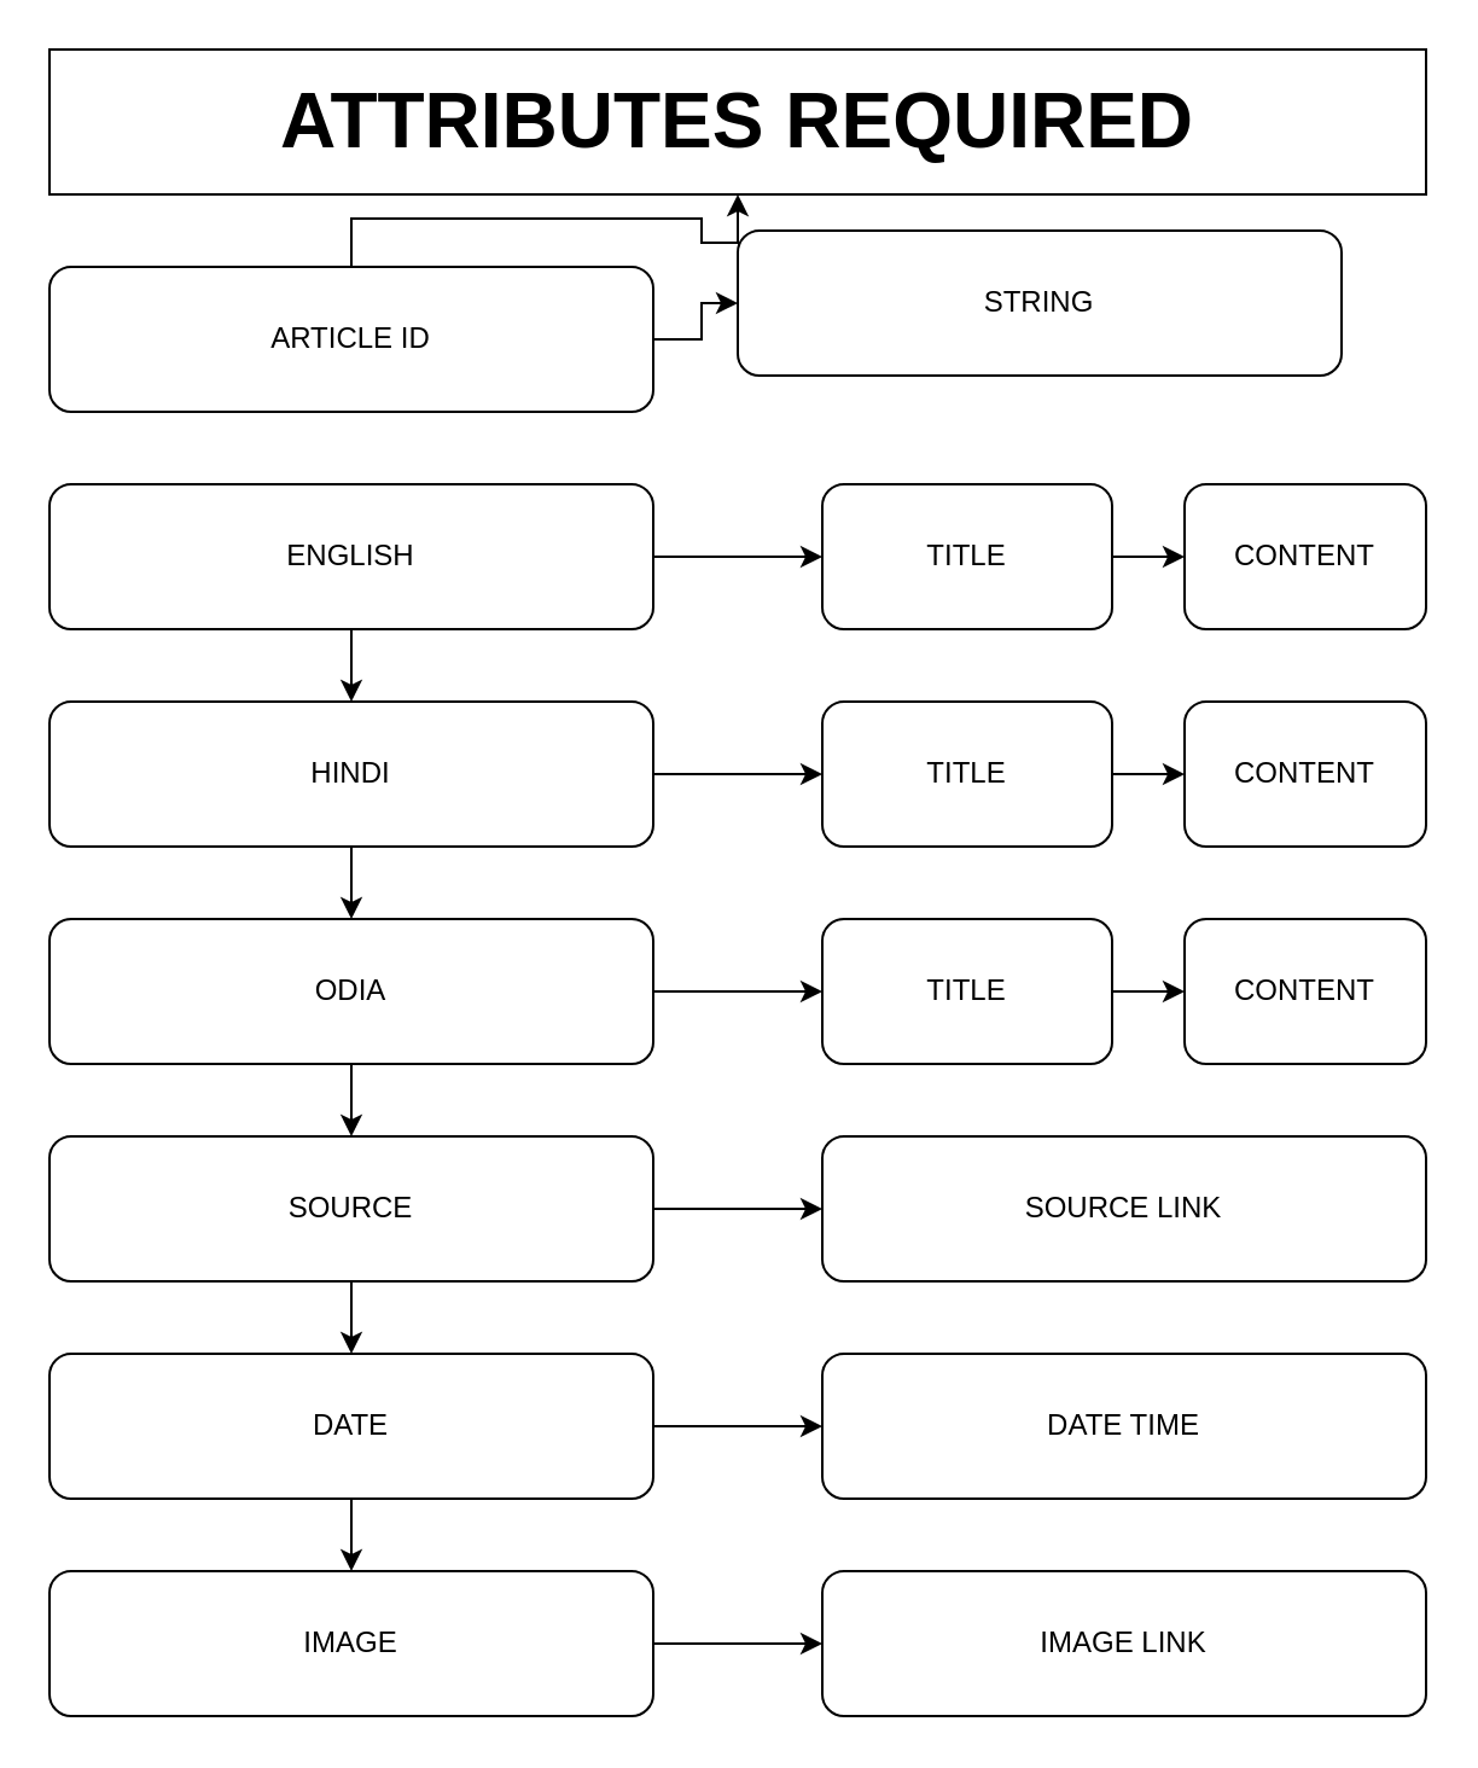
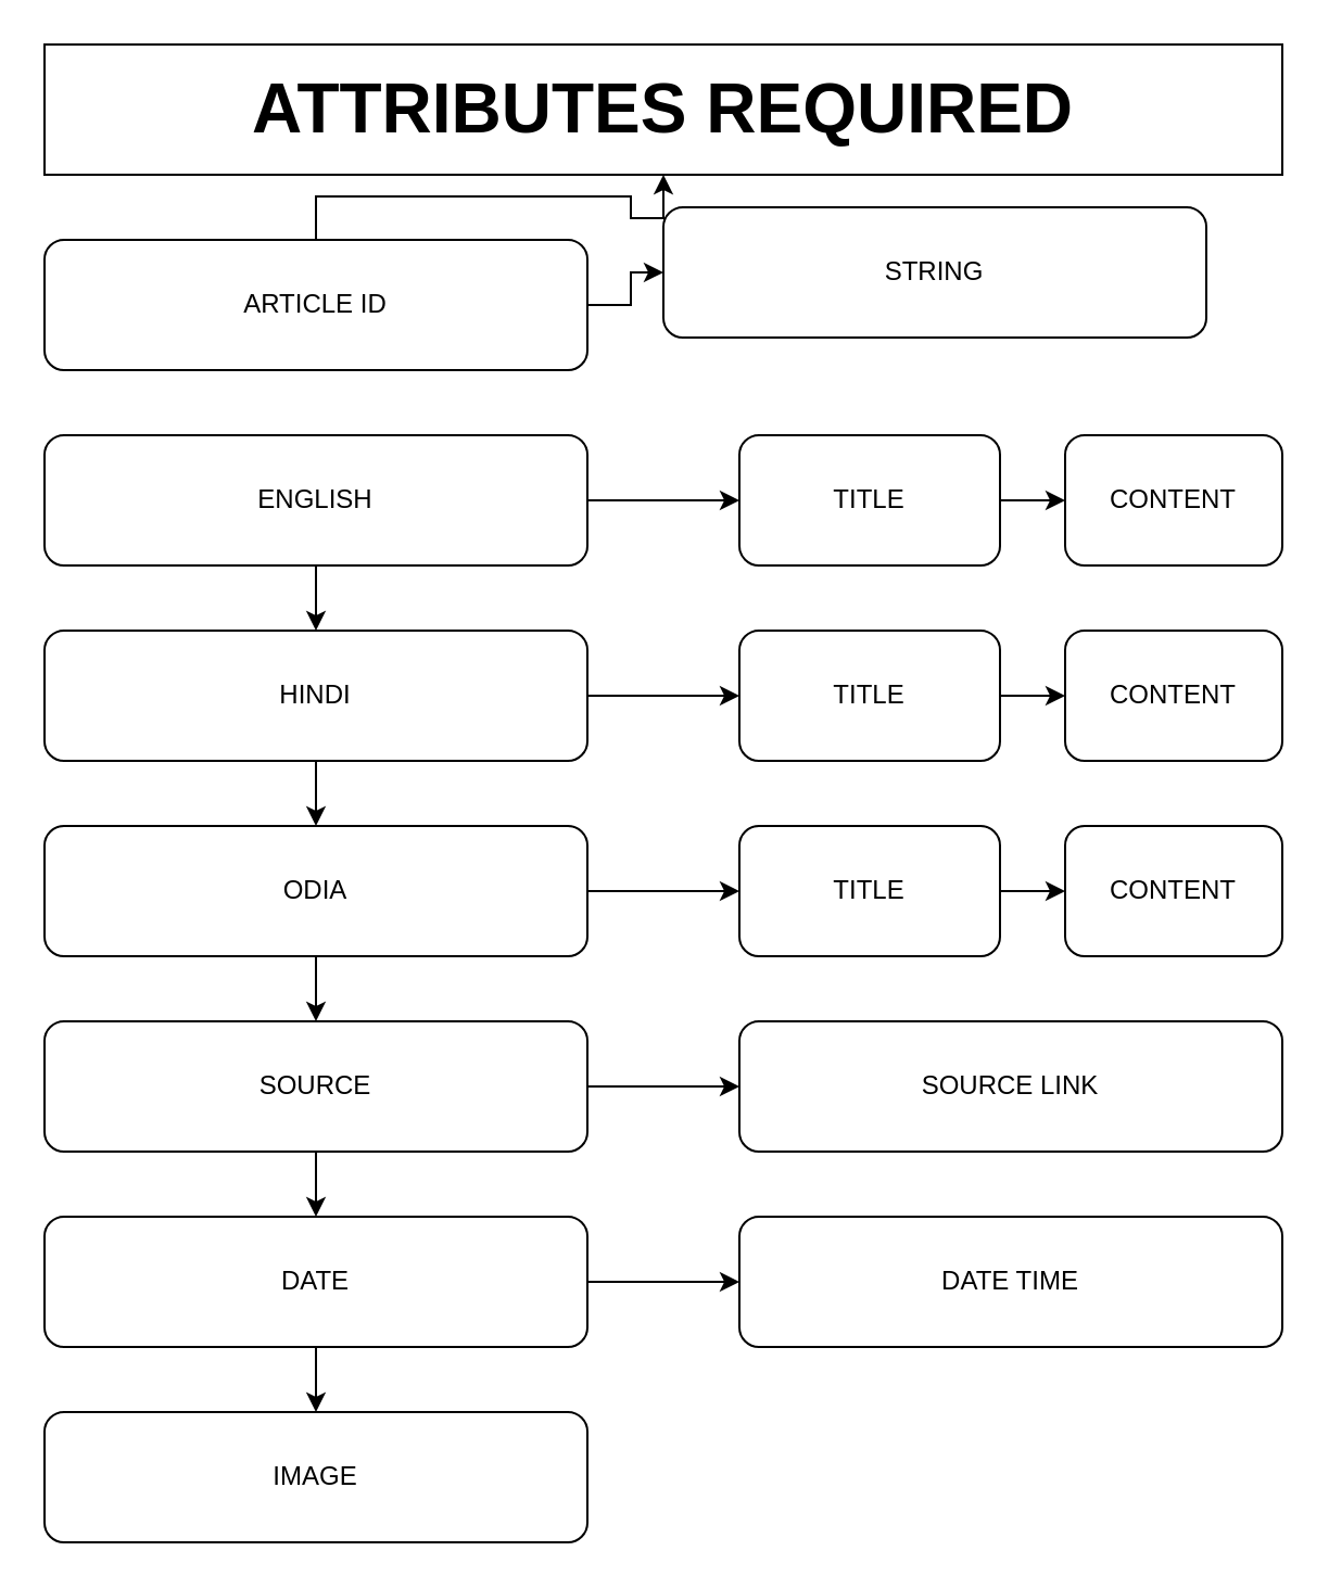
  <mxCell id="0" />
  <mxCell id="1" parent="0" />
  <mxCell id="2" value="&lt;b&gt;&lt;font style=&quot;font-size: 32px&quot;&gt;ATTRIBUTES REQUIRED&lt;/font&gt;&lt;/b&gt;" style="rounded=0;whiteSpace=wrap;html=1;" vertex="1" parent="1"><mxGeometry x="20" y="20" width="570" height="60" as="geometry" /></mxCell>
  <mxCell id="3" value="" style="edgeStyle=orthogonalEdgeStyle;rounded=0;orthogonalLoop=1;jettySize=auto;html=1;" edge="1" parent="1" source="5" target="6"><mxGeometry relative="1" as="geometry" /></mxCell>
  <mxCell id="4" value="" style="edgeStyle=orthogonalEdgeStyle;rounded=0;orthogonalLoop=1;jettySize=auto;html=1;" edge="1" parent="1" source="5" target="2"><mxGeometry relative="1" as="geometry" /></mxCell>
  <mxCell id="5" value="ARTICLE ID" style="rounded=1;whiteSpace=wrap;html=1;" vertex="1" parent="1"><mxGeometry x="20" y="110" width="250" height="60" as="geometry" /></mxCell>
  <mxCell id="6" value="STRING" style="rounded=1;whiteSpace=wrap;html=1;" vertex="1" parent="1"><mxGeometry x="305" y="95" width="250" height="60" as="geometry" /></mxCell>
  <mxCell id="7" value="" style="edgeStyle=orthogonalEdgeStyle;rounded=0;orthogonalLoop=1;jettySize=auto;html=1;" edge="1" parent="1" source="9" target="11"><mxGeometry relative="1" as="geometry" /></mxCell>
  <mxCell id="8" value="" style="edgeStyle=orthogonalEdgeStyle;rounded=0;orthogonalLoop=1;jettySize=auto;html=1;" edge="1" parent="1" source="9" target="15"><mxGeometry relative="1" as="geometry" /></mxCell>
  <mxCell id="9" value="ENGLISH" style="rounded=1;whiteSpace=wrap;html=1;" vertex="1" parent="1"><mxGeometry x="20" y="200" width="250" height="60" as="geometry" /></mxCell>
  <mxCell id="10" value="" style="edgeStyle=orthogonalEdgeStyle;rounded=0;orthogonalLoop=1;jettySize=auto;html=1;" edge="1" parent="1" source="11" target="12"><mxGeometry relative="1" as="geometry" /></mxCell>
  <mxCell id="11" value="TITLE" style="rounded=1;whiteSpace=wrap;html=1;" vertex="1" parent="1"><mxGeometry x="340" y="200" width="120" height="60" as="geometry" /></mxCell>
  <mxCell id="12" value="CONTENT" style="rounded=1;whiteSpace=wrap;html=1;" vertex="1" parent="1"><mxGeometry x="490" y="200" width="100" height="60" as="geometry" /></mxCell>
  <mxCell id="13" value="" style="edgeStyle=orthogonalEdgeStyle;rounded=0;orthogonalLoop=1;jettySize=auto;html=1;" edge="1" parent="1" source="15" target="17"><mxGeometry relative="1" as="geometry" /></mxCell>
  <mxCell id="14" value="" style="edgeStyle=orthogonalEdgeStyle;rounded=0;orthogonalLoop=1;jettySize=auto;html=1;" edge="1" parent="1" source="15" target="21"><mxGeometry relative="1" as="geometry" /></mxCell>
  <mxCell id="15" value="HINDI" style="rounded=1;whiteSpace=wrap;html=1;" vertex="1" parent="1"><mxGeometry x="20" y="290" width="250" height="60" as="geometry" /></mxCell>
  <mxCell id="16" value="" style="edgeStyle=orthogonalEdgeStyle;rounded=0;orthogonalLoop=1;jettySize=auto;html=1;" edge="1" parent="1" source="17" target="18"><mxGeometry relative="1" as="geometry" /></mxCell>
  <mxCell id="17" value="TITLE" style="rounded=1;whiteSpace=wrap;html=1;" vertex="1" parent="1"><mxGeometry x="340" y="290" width="120" height="60" as="geometry" /></mxCell>
  <mxCell id="18" value="CONTENT" style="rounded=1;whiteSpace=wrap;html=1;" vertex="1" parent="1"><mxGeometry x="490" y="290" width="100" height="60" as="geometry" /></mxCell>
  <mxCell id="19" value="" style="edgeStyle=orthogonalEdgeStyle;rounded=0;orthogonalLoop=1;jettySize=auto;html=1;" edge="1" parent="1" source="21" target="23"><mxGeometry relative="1" as="geometry" /></mxCell>
  <mxCell id="20" value="" style="edgeStyle=orthogonalEdgeStyle;rounded=0;orthogonalLoop=1;jettySize=auto;html=1;" edge="1" parent="1" source="21" target="27"><mxGeometry relative="1" as="geometry" /></mxCell>
  <mxCell id="21" value="ODIA" style="rounded=1;whiteSpace=wrap;html=1;" vertex="1" parent="1"><mxGeometry x="20" y="380" width="250" height="60" as="geometry" /></mxCell>
  <mxCell id="22" value="" style="edgeStyle=orthogonalEdgeStyle;rounded=0;orthogonalLoop=1;jettySize=auto;html=1;" edge="1" parent="1" source="23" target="24"><mxGeometry relative="1" as="geometry" /></mxCell>
  <mxCell id="23" value="TITLE" style="rounded=1;whiteSpace=wrap;html=1;" vertex="1" parent="1"><mxGeometry x="340" y="380" width="120" height="60" as="geometry" /></mxCell>
  <mxCell id="24" value="CONTENT" style="rounded=1;whiteSpace=wrap;html=1;" vertex="1" parent="1"><mxGeometry x="490" y="380" width="100" height="60" as="geometry" /></mxCell>
  <mxCell id="25" value="" style="edgeStyle=orthogonalEdgeStyle;rounded=0;orthogonalLoop=1;jettySize=auto;html=1;" edge="1" parent="1" source="27" target="28"><mxGeometry relative="1" as="geometry" /></mxCell>
  <mxCell id="26" value="" style="edgeStyle=orthogonalEdgeStyle;rounded=0;orthogonalLoop=1;jettySize=auto;html=1;" edge="1" parent="1" source="27" target="31"><mxGeometry relative="1" as="geometry" /></mxCell>
  <mxCell id="27" value="SOURCE" style="rounded=1;whiteSpace=wrap;html=1;" vertex="1" parent="1"><mxGeometry x="20" y="470" width="250" height="60" as="geometry" /></mxCell>
  <mxCell id="28" value="SOURCE LINK" style="rounded=1;whiteSpace=wrap;html=1;" vertex="1" parent="1"><mxGeometry x="340" y="470" width="250" height="60" as="geometry" /></mxCell>
  <mxCell id="29" value="" style="edgeStyle=orthogonalEdgeStyle;rounded=0;orthogonalLoop=1;jettySize=auto;html=1;" edge="1" parent="1" source="31" target="32"><mxGeometry relative="1" as="geometry" /></mxCell>
  <mxCell id="30" value="" style="edgeStyle=orthogonalEdgeStyle;rounded=0;orthogonalLoop=1;jettySize=auto;html=1;" edge="1" parent="1" source="31" target="34"><mxGeometry relative="1" as="geometry" /></mxCell>
  <mxCell id="31" value="DATE" style="rounded=1;whiteSpace=wrap;html=1;" vertex="1" parent="1"><mxGeometry x="20" y="560" width="250" height="60" as="geometry" /></mxCell>
  <mxCell id="32" value="DATE TIME" style="rounded=1;whiteSpace=wrap;html=1;" vertex="1" parent="1"><mxGeometry x="340" y="560" width="250" height="60" as="geometry" /></mxCell>
- <mxCell id="33" value="" style="edgeStyle=orthogonalEdgeStyle;rounded=0;orthogonalLoop=1;jettySize=auto;html=1;" edge="1" parent="1" source="34" target="35"><mxGeometry relative="1" as="geometry" /></mxCell>
  <mxCell id="34" value="IMAGE" style="rounded=1;whiteSpace=wrap;html=1;" vertex="1" parent="1"><mxGeometry x="20" y="650" width="250" height="60" as="geometry" /></mxCell>
- <mxCell id="35" value="IMAGE LINK" style="rounded=1;whiteSpace=wrap;html=1;" vertex="1" parent="1"><mxGeometry x="340" y="650" width="250" height="60" as="geometry" /></mxCell>
